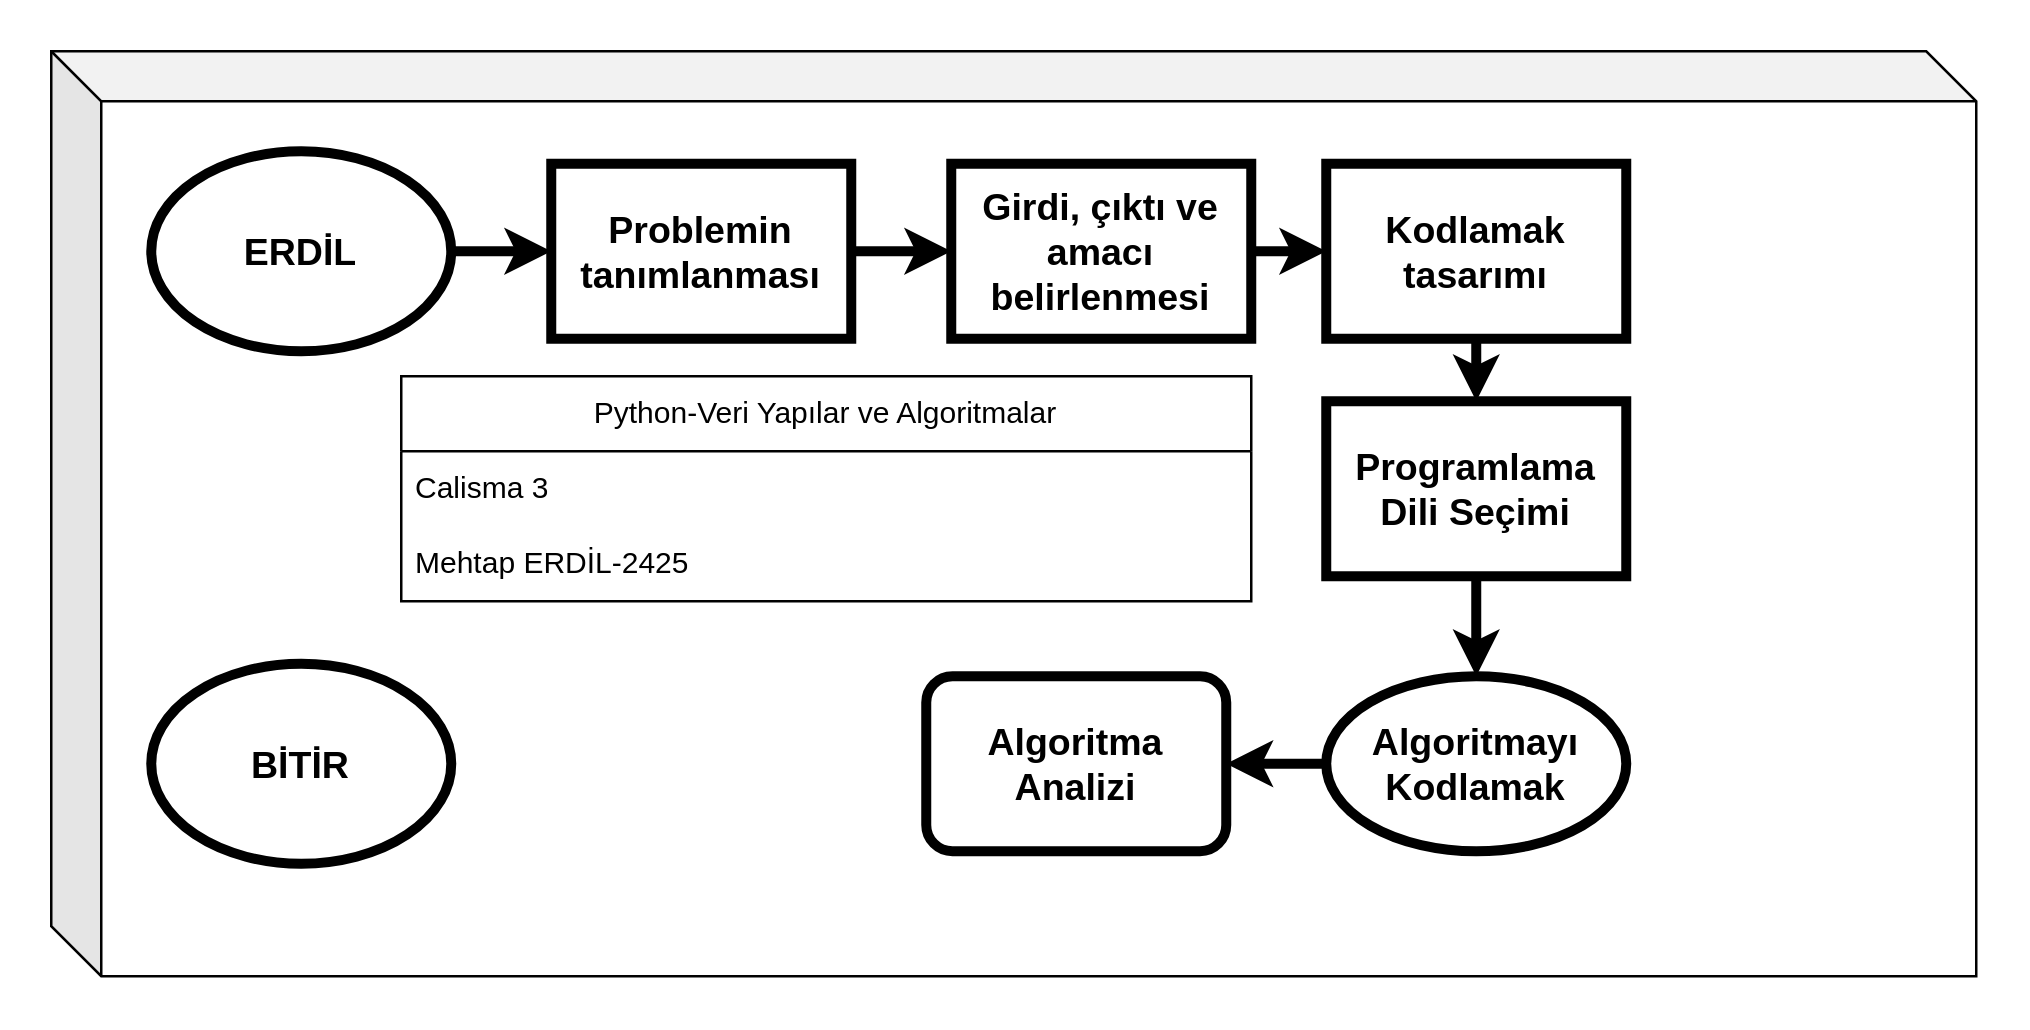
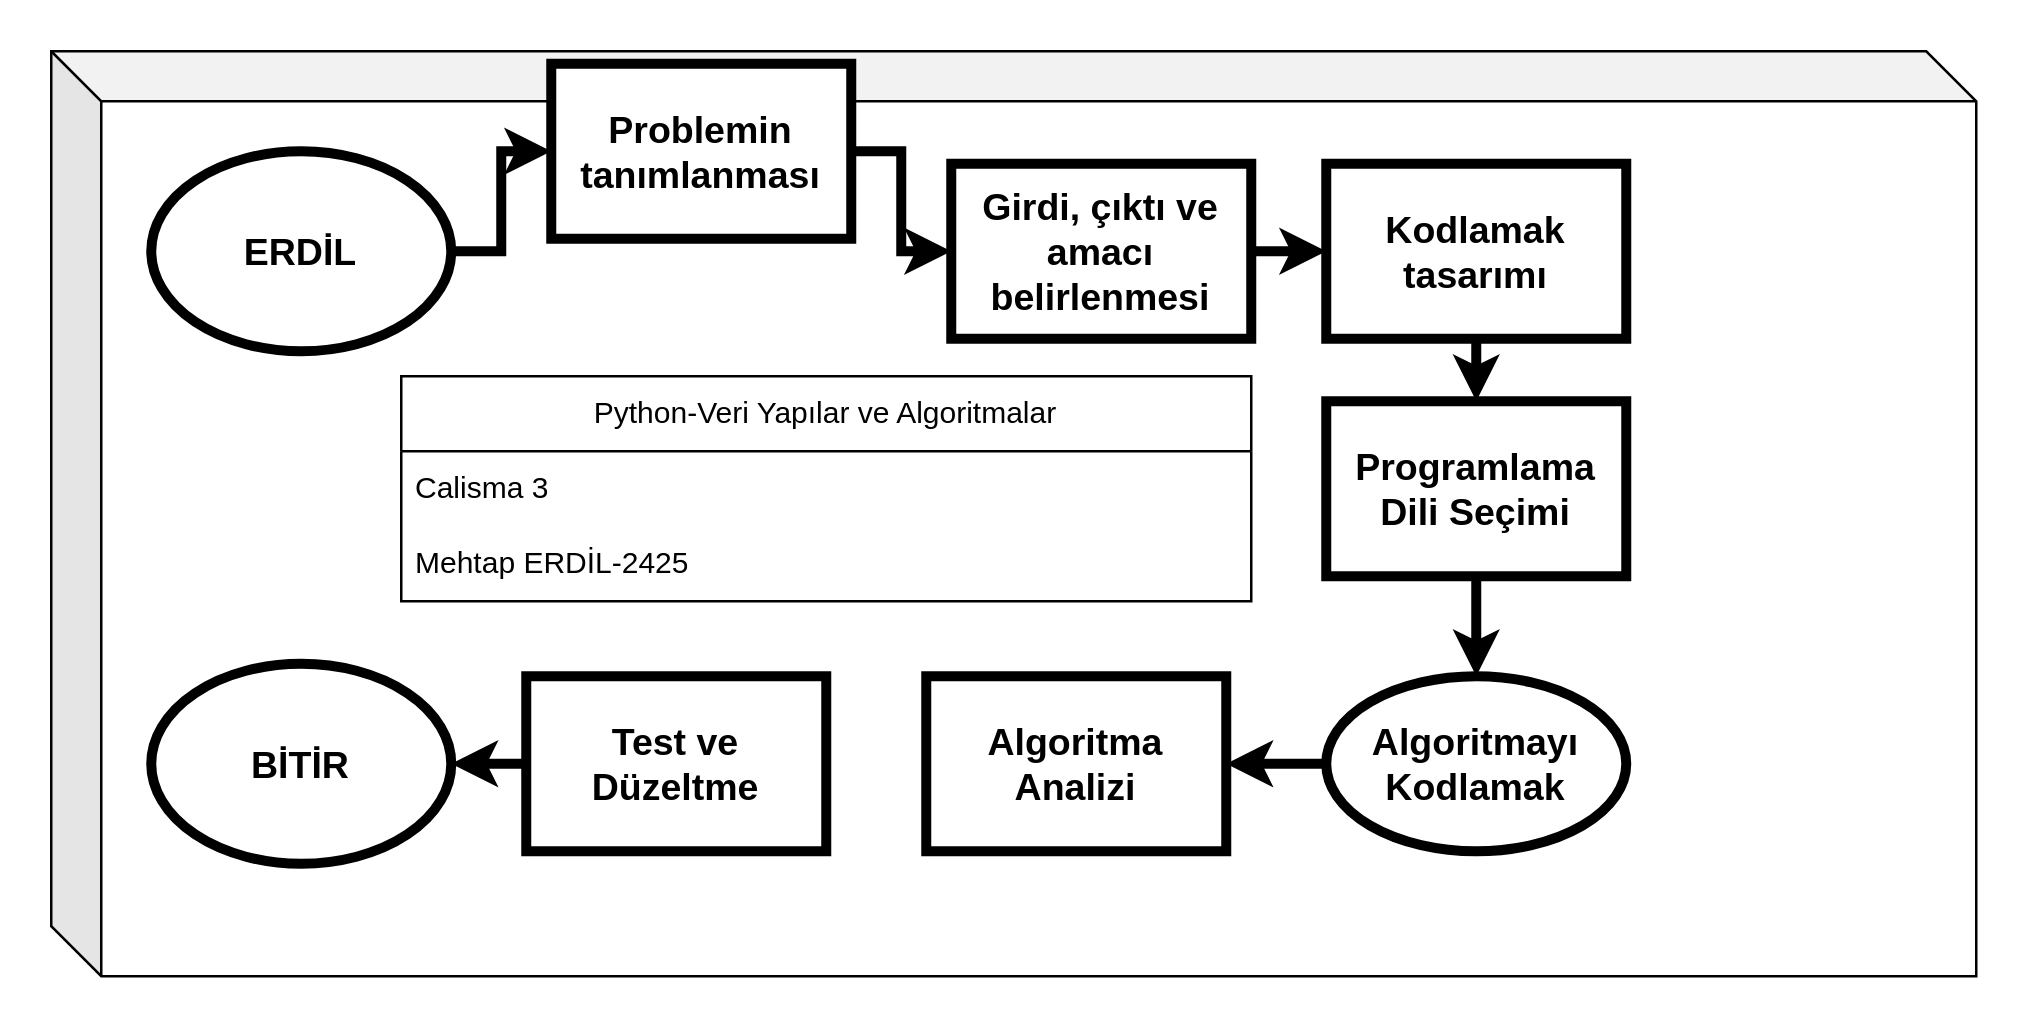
  <mxCell id="0" />
  <mxCell id="1" parent="0" />
  <mxCell id="2" value="" style="shape=cube;whiteSpace=wrap;html=1;boundedLbl=1;backgroundOutline=1;darkOpacity=0.05;darkOpacity2=0.1;" vertex="1" parent="1"><mxGeometry width="770" height="370" as="geometry" x="20" y="20" /></mxCell>
  <mxCell id="3" value="" style="edgeStyle=orthogonalEdgeStyle;rounded=0;orthogonalLoop=1;jettySize=auto;html=1;strokeWidth=4;fontSize=15;" edge="1" parent="1" source="4" target="7"><mxGeometry relative="1" as="geometry" /></mxCell>
  <mxCell id="4" value="ERDİL" style="ellipse;whiteSpace=wrap;html=1;fontSize=15;fontStyle=1;strokeWidth=4;" vertex="1" parent="1"><mxGeometry x="60" y="60" width="120" height="80" as="geometry" /></mxCell>
  <mxCell id="5" value="BİTİR" style="ellipse;whiteSpace=wrap;html=1;fontSize=15;fontStyle=1;strokeWidth=4;" vertex="1" parent="1"><mxGeometry x="60" y="265" width="120" height="80" as="geometry" /></mxCell>
  <mxCell id="6" value="" style="edgeStyle=orthogonalEdgeStyle;rounded=0;orthogonalLoop=1;jettySize=auto;html=1;strokeWidth=4;fontSize=15;" edge="1" parent="1" source="7" target="9"><mxGeometry relative="1" as="geometry" /></mxCell>
- <mxCell id="7" value="&lt;b&gt;&lt;font&gt;Problemin tanımlanması&lt;/font&gt;&lt;/b&gt;" style="rounded=0;whiteSpace=wrap;html=1;strokeWidth=4;fontSize=15;" vertex="1" parent="1"><mxGeometry x="220" y="65" width="120" height="70" as="geometry" /></mxCell>
+ <mxCell id="7" value="&lt;b&gt;&lt;font&gt;Problemin tanımlanması&lt;/font&gt;&lt;/b&gt;" style="rounded=0;whiteSpace=wrap;html=1;strokeWidth=4;fontSize=15;" vertex="1" parent="1"><mxGeometry x="220" y="25" width="120" height="70" as="geometry" /></mxCell>
  <mxCell id="8" value="" style="edgeStyle=orthogonalEdgeStyle;rounded=0;orthogonalLoop=1;jettySize=auto;html=1;strokeWidth=4;fontSize=15;" edge="1" parent="1" source="9" target="11"><mxGeometry relative="1" as="geometry" /></mxCell>
  <mxCell id="9" value="Girdi, çıktı ve amacı belirlenmesi" style="rounded=0;whiteSpace=wrap;html=1;strokeWidth=4;fontSize=15;fontStyle=1" vertex="1" parent="1"><mxGeometry x="380" y="65" width="120" height="70" as="geometry" /></mxCell>
  <mxCell id="10" value="" style="edgeStyle=orthogonalEdgeStyle;rounded=0;orthogonalLoop=1;jettySize=auto;html=1;strokeWidth=4;fontSize=15;" edge="1" parent="1" source="11" target="13"><mxGeometry relative="1" as="geometry" /></mxCell>
  <mxCell id="11" value="Kodlamak tasarımı" style="rounded=0;whiteSpace=wrap;html=1;strokeWidth=4;fontSize=15;fontStyle=1" vertex="1" parent="1"><mxGeometry x="530" y="65" width="120" height="70" as="geometry" /></mxCell>
  <mxCell id="12" value="" style="edgeStyle=orthogonalEdgeStyle;rounded=0;orthogonalLoop=1;jettySize=auto;html=1;strokeWidth=4;fontSize=15;" edge="1" parent="1" source="13" target="15"><mxGeometry relative="1" as="geometry" /></mxCell>
  <mxCell id="13" value="&lt;b&gt;Programlama Dili Seçimi&lt;/b&gt;" style="rounded=0;whiteSpace=wrap;html=1;strokeWidth=4;fontSize=15;" vertex="1" parent="1"><mxGeometry x="530" y="160" width="120" height="70" as="geometry" /></mxCell>
  <mxCell id="14" value="" style="edgeStyle=orthogonalEdgeStyle;rounded=0;orthogonalLoop=1;jettySize=auto;html=1;strokeWidth=4;fontSize=15;" edge="1" parent="1" source="15" target="16"><mxGeometry relative="1" as="geometry" /></mxCell>
  <mxCell id="15" value="&lt;b&gt;Algoritmayı Kodlamak&lt;/b&gt;" style="ellipse;whiteSpace=wrap;html=1;strokeWidth=4;fontSize=15;" vertex="1" parent="1"><mxGeometry x="530" y="270" width="120" height="70" as="geometry" /></mxCell>
- <mxCell id="16" value="Algoritma Analizi" style="whiteSpace=wrap;html=1;strokeWidth=4;fontSize=15;fontStyle=1;rounded=1;" vertex="1" parent="1"><mxGeometry x="370" y="270" width="120" height="70" as="geometry" /></mxCell>
+ <mxCell id="16" value="Algoritma Analizi" style="rounded=0;whiteSpace=wrap;html=1;strokeWidth=4;fontSize=15;fontStyle=1" vertex="1" parent="1"><mxGeometry x="370" y="270" width="120" height="70" as="geometry" /></mxCell>
+ <mxCell id="17" value="" style="edgeStyle=orthogonalEdgeStyle;rounded=0;orthogonalLoop=1;jettySize=auto;html=1;strokeWidth=4;fontSize=15;" edge="1" parent="1" source="18" target="5"><mxGeometry relative="1" as="geometry" /></mxCell>
+ <mxCell id="18" value="&lt;b&gt;Test ve Düzeltme&lt;/b&gt;" style="rounded=0;whiteSpace=wrap;html=1;strokeWidth=4;fontSize=15;" vertex="1" parent="1"><mxGeometry x="210" y="270" width="120" height="70" as="geometry" /></mxCell>
  <mxCell id="19" value="Python-Veri Yapılar ve Algoritmalar" style="swimlane;fontStyle=0;childLayout=stackLayout;horizontal=1;startSize=30;horizontalStack=0;resizeParent=1;resizeParentMax=0;resizeLast=0;collapsible=1;marginBottom=0;whiteSpace=wrap;html=1;" vertex="1" parent="1"><mxGeometry x="160" y="150" width="340" height="90" as="geometry" /></mxCell>
  <mxCell id="20" value="Calisma 3" style="text;strokeColor=none;fillColor=none;align=left;verticalAlign=middle;spacingLeft=4;spacingRight=4;overflow=hidden;points=[[0,0.5],[1,0.5]];portConstraint=eastwest;rotatable=0;whiteSpace=wrap;html=1;" vertex="1" parent="19"><mxGeometry y="30" width="340" height="30" as="geometry" /></mxCell>
  <mxCell id="21" value="Mehtap ERDİL-2425" style="text;strokeColor=none;fillColor=none;align=left;verticalAlign=middle;spacingLeft=4;spacingRight=4;overflow=hidden;points=[[0,0.5],[1,0.5]];portConstraint=eastwest;rotatable=0;whiteSpace=wrap;html=1;" vertex="1" parent="19"><mxGeometry y="60" width="340" height="30" as="geometry" /></mxCell>
